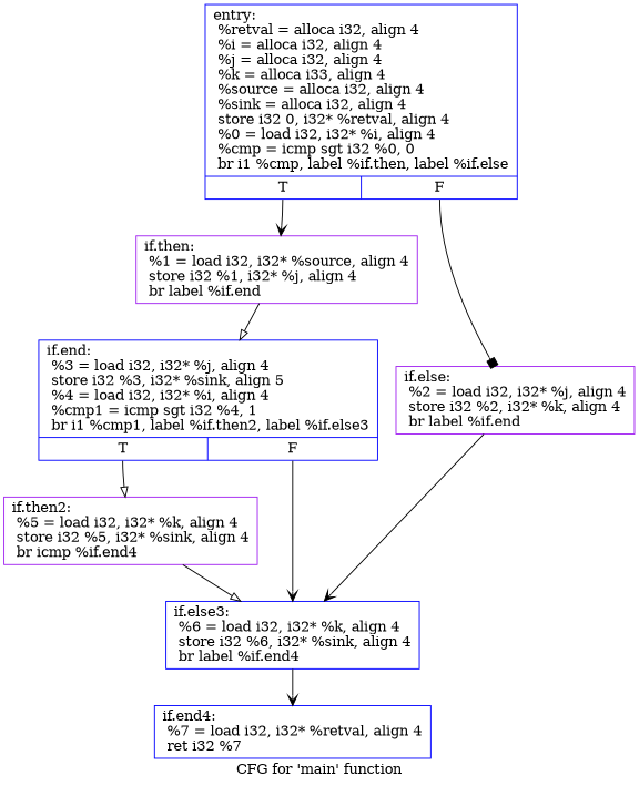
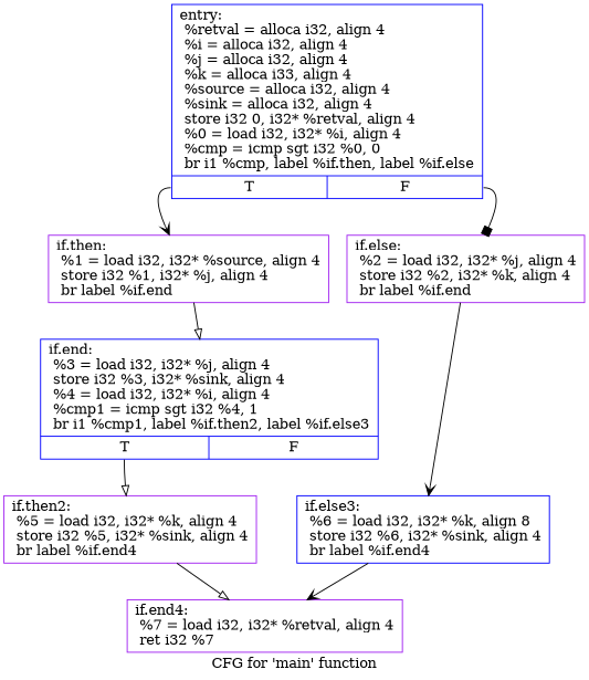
  digraph {
    label="CFG for 'main' function"
    node [color=blue shape=record]
    edge [arrowhead=vee]
    n1 [label="{entry:\l  %retval = alloca i32, align 4\l  %i = alloca i32, align 4\l  %j = alloca i32, align 4\l  %k = alloca i33, align 4\l  %source = alloca i32, align 4\l  %sink = alloca i32, align 4\l  store i32 0, i32* %retval, align 4\l  %0 = load i32, i32* %i, align 4\l  %cmp = icmp sgt i32 %0, 0\l  br i1 %cmp, label %if.then, label %if.else\l|{<s0>T|<s1>F}}"]
    n2 [color=purple label="{if.then:                                          \l  %1 = load i32, i32* %source, align 4\l  store i32 %1, i32* %j, align 4\l  br label %if.end\l}"]
    n3 [color=purple label="{if.else:                                          \l  %2 = load i32, i32* %j, align 4\l  store i32 %2, i32* %k, align 4\l  br label %if.end\l}"]
-   n4 [label="{if.end:                                           \l  %3 = load i32, i32* %j, align 4\l  store i32 %3, i32* %sink, align 5\l  %4 = load i32, i32* %i, align 4\l  %cmp1 = icmp sgt i32 %4, 1\l  br i1 %cmp1, label %if.then2, label %if.else3\l|{<s0>T|<s1>F}}"]
-   n5 [label="{if.else3:                                         \l  %6 = load i32, i32* %k, align 4\l  store i32 %6, i32* %sink, align 4\l  br label %if.end4\l}"]
-   n6 [color=purple label="{if.then2:                                         \l  %5 = load i32, i32* %k, align 4\l  store i32 %5, i32* %sink, align 4\l  br icmp %if.end4\l}"]
-   n7 [label="{if.end4:                                          \l  %7 = load i32, i32* %retval, align 4\l  ret i32 %7\l}"]
+   n4 [label="{if.end:                                           \l  %3 = load i32, i32* %j, align 4\l  store i32 %3, i32* %sink, align 4\l  %4 = load i32, i32* %i, align 4\l  %cmp1 = icmp sgt i32 %4, 1\l  br i1 %cmp1, label %if.then2, label %if.else3\l|{<s0>T|<s1>F}}"]
+   n5 [label="{if.else3:                                         \l  %6 = load i32, i32* %k, align 8\l  store i32 %6, i32* %sink, align 4\l  br label %if.end4\l}"]
+   n6 [color=purple label="{if.then2:                                         \l  %5 = load i32, i32* %k, align 4\l  store i32 %5, i32* %sink, align 4\l  br label %if.end4\l}"]
+   n7 [color=purple label="{if.end4:                                          \l  %7 = load i32, i32* %retval, align 4\l  ret i32 %7\l}"]
    n1 -> n2 [tailport=s0]
    n1 -> n3 [arrowhead=box tailport=s1]
    n2 -> n4 [arrowhead=onormal]
    n3 -> n5
-   n4 -> n5 [tailport=s1]
    n4 -> n6 [arrowhead=onormal tailport=s0]
    n5 -> n7
-   n6 -> n5 [arrowhead=onormal]
+   n6 -> n7 [arrowhead=onormal]
  }
